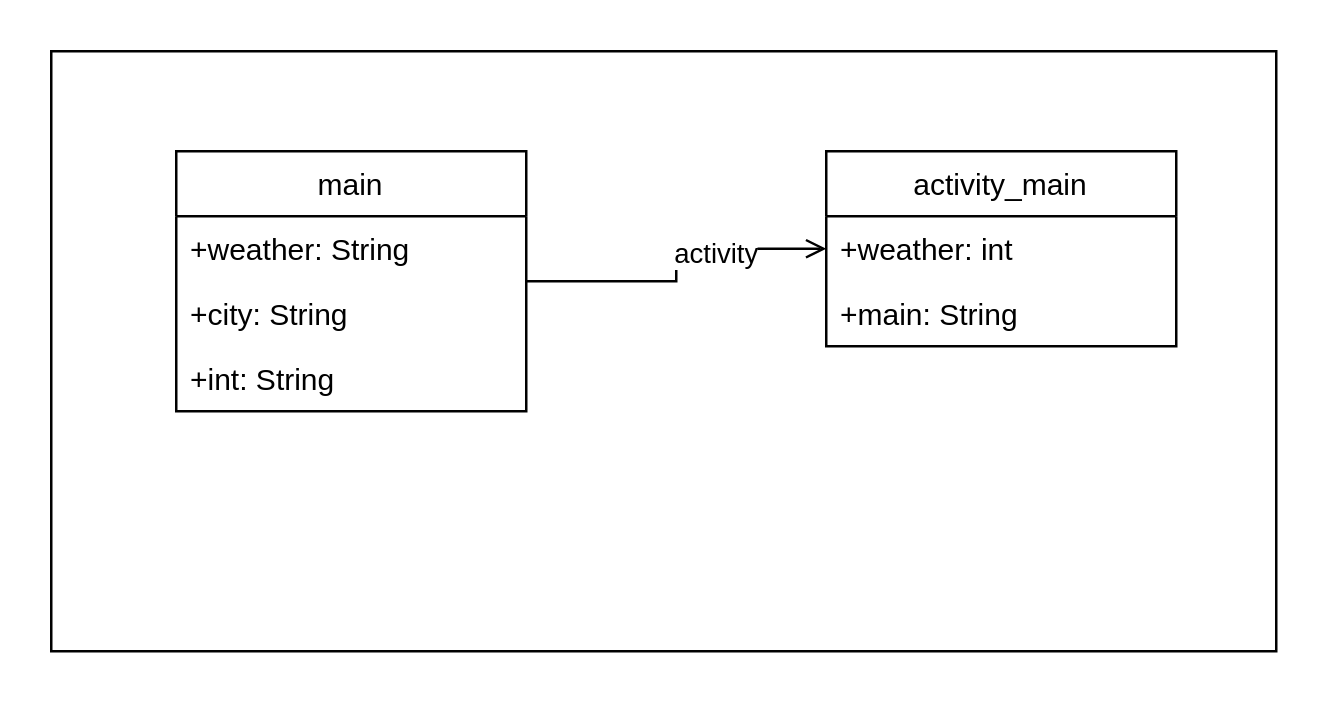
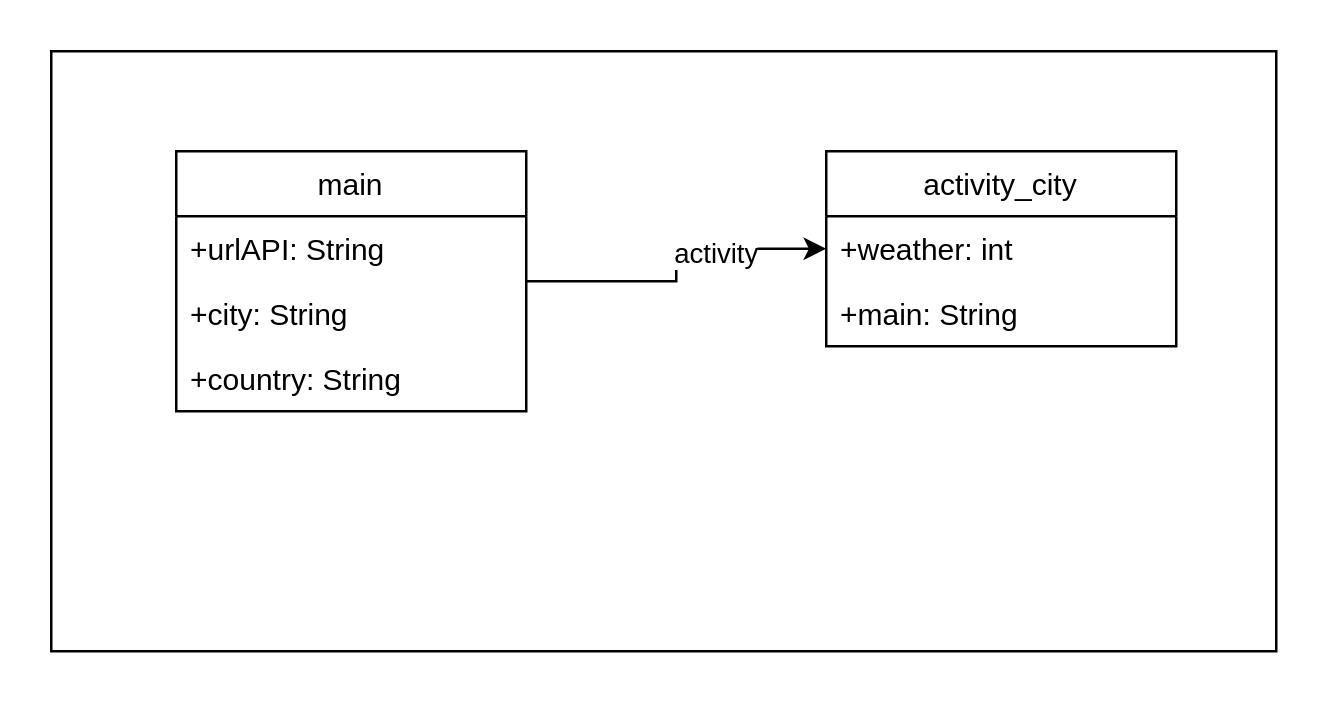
  <mxCell id="0" />
  <mxCell id="1" parent="0" />
  <mxCell id="2" value="" style="rounded=0;whiteSpace=wrap;html=1;" parent="1" vertex="1"><mxGeometry x="20" y="20" width="490" height="240" as="geometry" /></mxCell>
- <mxCell id="3" style="edgeStyle=orthogonalEdgeStyle;rounded=0;orthogonalLoop=1;jettySize=auto;html=1;entryX=0;entryY=0.5;entryDx=0;entryDy=0;endArrow=open;" edge="1" parent="1" source="5" target="10"><mxGeometry relative="1" as="geometry" /></mxCell>
+ <mxCell id="3" style="edgeStyle=orthogonalEdgeStyle;rounded=0;orthogonalLoop=1;jettySize=auto;html=1;entryX=0;entryY=0.5;entryDx=0;entryDy=0;" edge="1" parent="1" source="5" target="10"><mxGeometry relative="1" as="geometry" /></mxCell>
  <mxCell id="4" value="activity" style="edgeLabel;html=1;align=center;verticalAlign=middle;resizable=0;points=[];" vertex="1" connectable="0" parent="3"><mxGeometry x="0.323" relative="1" as="geometry"><mxPoint y="1" as="offset" /></mxGeometry></mxCell>
  <mxCell id="5" value="main" style="swimlane;fontStyle=0;childLayout=stackLayout;horizontal=1;startSize=26;fillColor=none;horizontalStack=0;resizeParent=1;resizeParentMax=0;resizeLast=0;collapsible=1;marginBottom=0;" vertex="1" parent="1"><mxGeometry x="70" y="60" width="140" height="104" as="geometry" /></mxCell>
- <mxCell id="6" value="+weather: String" style="text;strokeColor=none;fillColor=none;align=left;verticalAlign=top;spacingLeft=4;spacingRight=4;overflow=hidden;rotatable=0;points=[[0,0.5],[1,0.5]];portConstraint=eastwest;" vertex="1" parent="5"><mxGeometry y="26" width="140" height="26" as="geometry" /></mxCell>
+ <mxCell id="6" value="+urlAPI: String" style="text;strokeColor=none;fillColor=none;align=left;verticalAlign=top;spacingLeft=4;spacingRight=4;overflow=hidden;rotatable=0;points=[[0,0.5],[1,0.5]];portConstraint=eastwest;" vertex="1" parent="5"><mxGeometry y="26" width="140" height="26" as="geometry" /></mxCell>
  <mxCell id="7" value="+city: String" style="text;strokeColor=none;fillColor=none;align=left;verticalAlign=top;spacingLeft=4;spacingRight=4;overflow=hidden;rotatable=0;points=[[0,0.5],[1,0.5]];portConstraint=eastwest;" vertex="1" parent="5"><mxGeometry y="52" width="140" height="26" as="geometry" /></mxCell>
- <mxCell id="8" value="+int: String" style="text;strokeColor=none;fillColor=none;align=left;verticalAlign=top;spacingLeft=4;spacingRight=4;overflow=hidden;rotatable=0;points=[[0,0.5],[1,0.5]];portConstraint=eastwest;" vertex="1" parent="5"><mxGeometry y="78" width="140" height="26" as="geometry" /></mxCell>
- <mxCell id="9" value="activity_main" style="swimlane;fontStyle=0;childLayout=stackLayout;horizontal=1;startSize=26;fillColor=none;horizontalStack=0;resizeParent=1;resizeParentMax=0;resizeLast=0;collapsible=1;marginBottom=0;" vertex="1" parent="1"><mxGeometry x="330" y="60" width="140" height="78" as="geometry" /></mxCell>
+ <mxCell id="8" value="+country: String" style="text;strokeColor=none;fillColor=none;align=left;verticalAlign=top;spacingLeft=4;spacingRight=4;overflow=hidden;rotatable=0;points=[[0,0.5],[1,0.5]];portConstraint=eastwest;" vertex="1" parent="5"><mxGeometry y="78" width="140" height="26" as="geometry" /></mxCell>
+ <mxCell id="9" value="activity_city" style="swimlane;fontStyle=0;childLayout=stackLayout;horizontal=1;startSize=26;fillColor=none;horizontalStack=0;resizeParent=1;resizeParentMax=0;resizeLast=0;collapsible=1;marginBottom=0;" vertex="1" parent="1"><mxGeometry x="330" y="60" width="140" height="78" as="geometry" /></mxCell>
  <mxCell id="10" value="+weather: int" style="text;strokeColor=none;fillColor=none;align=left;verticalAlign=top;spacingLeft=4;spacingRight=4;overflow=hidden;rotatable=0;points=[[0,0.5],[1,0.5]];portConstraint=eastwest;" vertex="1" parent="9"><mxGeometry y="26" width="140" height="26" as="geometry" /></mxCell>
  <mxCell id="11" value="+main: String" style="text;strokeColor=none;fillColor=none;align=left;verticalAlign=top;spacingLeft=4;spacingRight=4;overflow=hidden;rotatable=0;points=[[0,0.5],[1,0.5]];portConstraint=eastwest;" vertex="1" parent="9"><mxGeometry y="52" width="140" height="26" as="geometry" /></mxCell>
